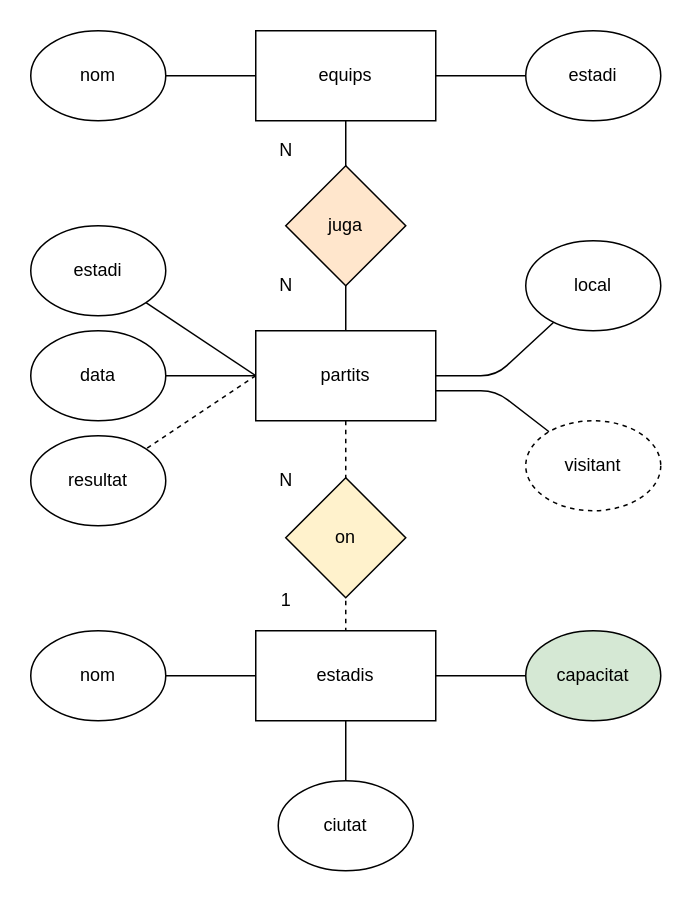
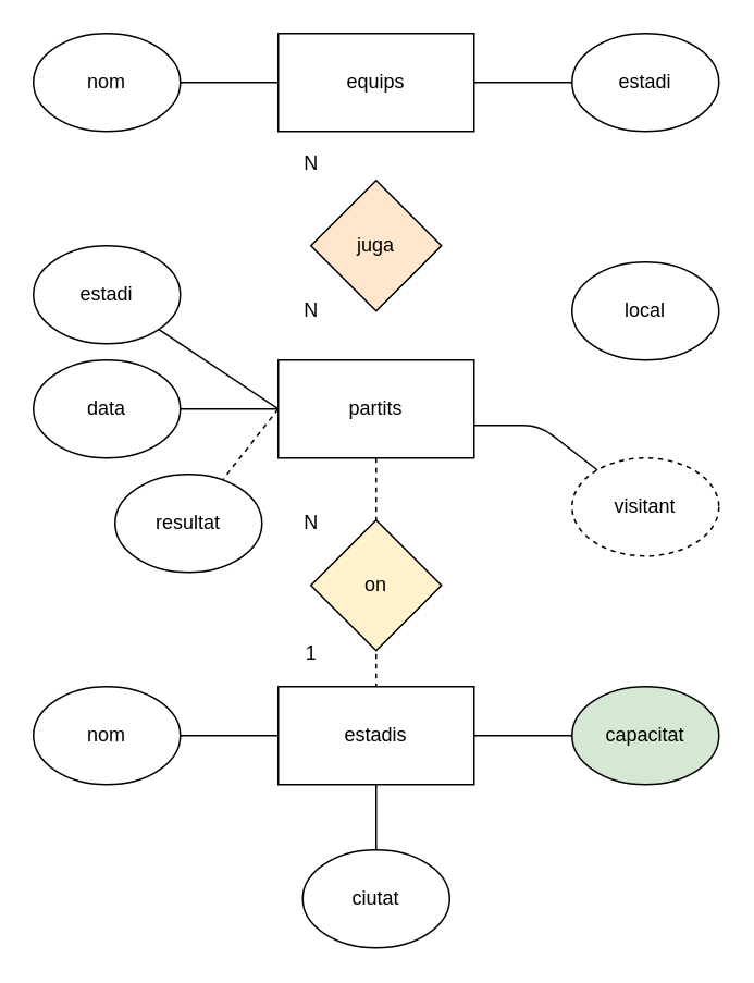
  <mxCell id="0" />
  <mxCell id="1" parent="0" />
- <mxCell id="2" value="" style="edgeStyle=none;html=1;endArrow=none;endFill=0;exitX=0.5;exitY=0;exitDx=0;exitDy=0;" parent="1" source="22" target="6" edge="1"><mxGeometry relative="1" as="geometry"><mxPoint x="230" y="210" as="sourcePoint" /></mxGeometry></mxCell>
  <mxCell id="3" value="" style="edgeStyle=none;html=1;startArrow=none;startFill=0;endArrow=none;endFill=0;exitX=0.5;exitY=1;exitDx=0;exitDy=0;dashed=1;" parent="1" source="22" target="10" edge="1"><mxGeometry relative="1" as="geometry"><mxPoint x="230" y="300" as="sourcePoint" /></mxGeometry></mxCell>
  <mxCell id="4" value="" style="edgeStyle=none;html=1;startArrow=none;startFill=0;endArrow=none;endFill=0;" parent="1" source="6" target="11" edge="1"><mxGeometry relative="1" as="geometry" /></mxCell>
  <mxCell id="5" value="" style="edgeStyle=none;html=1;startArrow=none;startFill=0;endArrow=none;endFill=0;" parent="1" source="6" target="12" edge="1"><mxGeometry relative="1" as="geometry" /></mxCell>
  <mxCell id="6" value="equips" style="rounded=0;whiteSpace=wrap;html=1;" parent="1" vertex="1"><mxGeometry x="170" y="20" width="120" height="60" as="geometry" /></mxCell>
  <mxCell id="7" value="" style="edgeStyle=none;html=1;startArrow=none;startFill=0;endArrow=none;endFill=0;" parent="1" source="10" target="13" edge="1"><mxGeometry relative="1" as="geometry" /></mxCell>
  <mxCell id="8" value="" style="edgeStyle=none;html=1;startArrow=none;startFill=0;endArrow=none;endFill=0;" parent="1" source="10" target="14" edge="1"><mxGeometry relative="1" as="geometry" /></mxCell>
  <mxCell id="9" value="" style="edgeStyle=none;html=1;startArrow=none;startFill=0;endArrow=none;endFill=0;" parent="1" source="10" target="15" edge="1"><mxGeometry relative="1" as="geometry" /></mxCell>
  <mxCell id="10" value="estadis" style="rounded=0;whiteSpace=wrap;html=1;" parent="1" vertex="1"><mxGeometry x="170" y="420" width="120" height="60" as="geometry" /></mxCell>
  <mxCell id="11" value="nom" style="ellipse;whiteSpace=wrap;html=1;" parent="1" vertex="1"><mxGeometry x="20" y="20" width="90" height="60" as="geometry" /></mxCell>
  <mxCell id="12" value="estadi" style="ellipse;whiteSpace=wrap;html=1;" parent="1" vertex="1"><mxGeometry x="350" y="20" width="90" height="60" as="geometry" /></mxCell>
  <mxCell id="13" value="nom" style="ellipse;whiteSpace=wrap;html=1;" parent="1" vertex="1"><mxGeometry x="20" y="420" width="90" height="60" as="geometry" /></mxCell>
  <mxCell id="14" value="capacitat" style="ellipse;whiteSpace=wrap;html=1;fillColor=#d5e8d4;" parent="1" vertex="1"><mxGeometry x="350" y="420" width="90" height="60" as="geometry" /></mxCell>
  <mxCell id="15" value="ciutat" style="ellipse;whiteSpace=wrap;html=1;" parent="1" vertex="1"><mxGeometry x="185" y="520" width="90" height="60" as="geometry" /></mxCell>
  <mxCell id="16" value="juga" style="rhombus;whiteSpace=wrap;html=1;fillColor=#ffe6cc;" parent="1" vertex="1"><mxGeometry x="190" y="110" width="80" height="80" as="geometry" /></mxCell>
  <mxCell id="17" value="on" style="rhombus;whiteSpace=wrap;html=1;fillColor=#fff2cc;" parent="1" vertex="1"><mxGeometry x="190" y="318" width="80" height="80" as="geometry" /></mxCell>
  <mxCell id="18" value="1" style="text;html=1;align=center;verticalAlign=middle;resizable=0;points=[];autosize=1;strokeColor=none;fillColor=none;" parent="1" vertex="1"><mxGeometry x="180" y="390" width="20" height="20" as="geometry" /></mxCell>
  <mxCell id="19" value="N" style="text;html=1;align=center;verticalAlign=middle;resizable=0;points=[];autosize=1;strokeColor=none;fillColor=none;" parent="1" vertex="1"><mxGeometry x="180" y="310" width="20" height="20" as="geometry" /></mxCell>
  <mxCell id="20" value="N" style="text;html=1;align=center;verticalAlign=middle;resizable=0;points=[];autosize=1;strokeColor=none;fillColor=none;" parent="1" vertex="1"><mxGeometry x="180" y="180" width="20" height="20" as="geometry" /></mxCell>
  <mxCell id="21" value="N" style="text;html=1;align=center;verticalAlign=middle;resizable=0;points=[];autosize=1;strokeColor=none;fillColor=none;" parent="1" vertex="1"><mxGeometry x="180" y="90" width="20" height="20" as="geometry" /></mxCell>
  <mxCell id="22" value="partits" style="rounded=0;whiteSpace=wrap;html=1;" vertex="1" parent="1"><mxGeometry x="170" y="220" width="120" height="60" as="geometry" /></mxCell>
  <mxCell id="23" value="" style="edgeStyle=none;html=1;startArrow=none;startFill=0;endArrow=none;endFill=0;" edge="1" parent="1" target="25"><mxGeometry relative="1" as="geometry"><mxPoint x="170" y="250" as="sourcePoint" /></mxGeometry></mxCell>
- <mxCell id="24" value="" style="edgeStyle=none;html=1;startArrow=none;startFill=0;endArrow=none;endFill=0;exitX=1;exitY=0.5;exitDx=0;exitDy=0;" edge="1" parent="1" target="26" source="22"><mxGeometry relative="1" as="geometry"><mxPoint x="295" y="250" as="sourcePoint" /><Array as="points"><mxPoint x="330" y="250" /></Array></mxGeometry></mxCell>
  <mxCell id="25" value="data" style="ellipse;whiteSpace=wrap;html=1;" vertex="1" parent="1"><mxGeometry x="20" y="220" width="90" height="60" as="geometry" /></mxCell>
  <mxCell id="26" value="local" style="ellipse;whiteSpace=wrap;html=1;" vertex="1" parent="1"><mxGeometry x="350" y="160" width="90" height="60" as="geometry" /></mxCell>
  <mxCell id="27" value="" style="edgeStyle=none;html=1;startArrow=none;startFill=0;endArrow=none;endFill=0;exitX=1;exitY=0.5;exitDx=0;exitDy=0;" edge="1" parent="1" target="28"><mxGeometry relative="1" as="geometry"><mxPoint x="290" y="260" as="sourcePoint" /><Array as="points"><mxPoint x="330" y="260" /></Array></mxGeometry></mxCell>
  <mxCell id="28" value="visitant" style="ellipse;whiteSpace=wrap;html=1;dashed=1;" vertex="1" parent="1"><mxGeometry x="350" y="280" width="90" height="60" as="geometry" /></mxCell>
  <mxCell id="29" value="" style="edgeStyle=none;html=1;startArrow=none;startFill=0;endArrow=none;endFill=0;exitX=0;exitY=0.5;exitDx=0;exitDy=0;" edge="1" parent="1" target="30" source="22"><mxGeometry relative="1" as="geometry"><mxPoint x="170" y="180" as="sourcePoint" /></mxGeometry></mxCell>
  <mxCell id="30" value="estadi" style="ellipse;whiteSpace=wrap;html=1;" vertex="1" parent="1"><mxGeometry x="20" y="150" width="90" height="60" as="geometry" /></mxCell>
  <mxCell id="31" value="" style="edgeStyle=none;html=1;startArrow=none;startFill=0;endArrow=none;endFill=0;exitX=0;exitY=0.5;exitDx=0;exitDy=0;dashed=1;" edge="1" parent="1" target="32" source="22"><mxGeometry relative="1" as="geometry"><mxPoint x="170" y="320" as="sourcePoint" /></mxGeometry></mxCell>
- <mxCell id="32" value="resultat" style="ellipse;whiteSpace=wrap;html=1;" vertex="1" parent="1"><mxGeometry x="20" y="290" width="90" height="60" as="geometry" /></mxCell>
+ <mxCell id="32" value="resultat" style="ellipse;whiteSpace=wrap;html=1;" vertex="1" parent="1"><mxGeometry x="70" y="290" width="90" height="60" as="geometry" /></mxCell>
